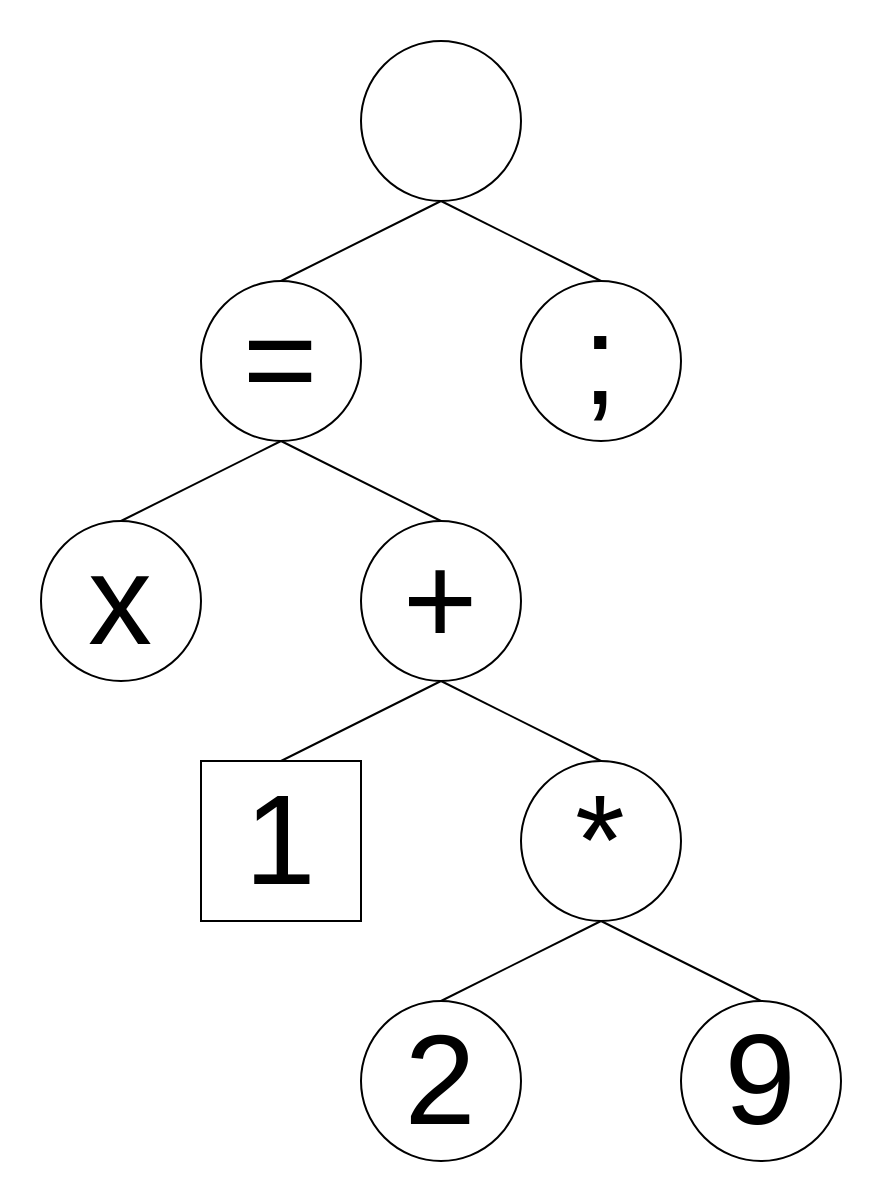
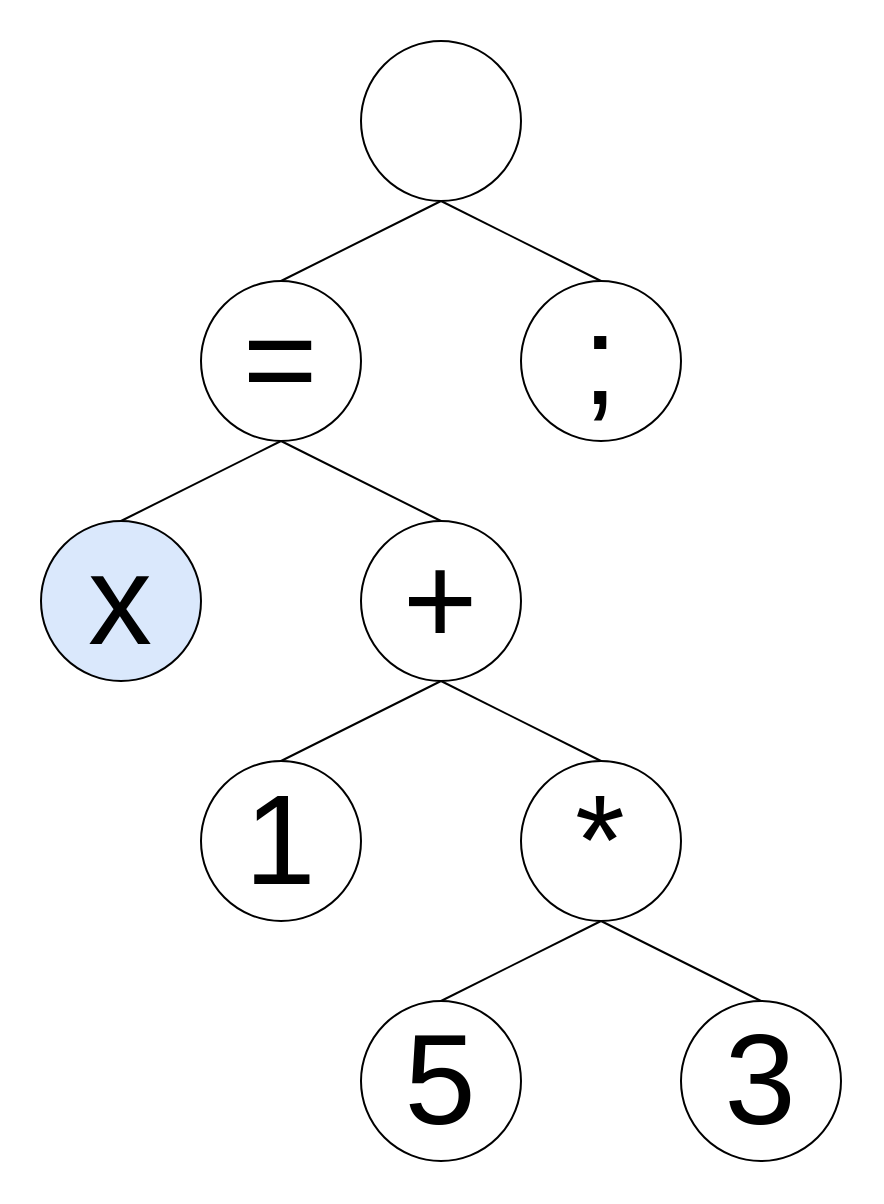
  <mxCell id="0" />
  <mxCell id="1" parent="0" />
- <mxCell id="2" value="x" style="ellipse;whiteSpace=wrap;html=1;fontSize=64;" vertex="1" parent="1"><mxGeometry x="20" y="260" width="80" height="80" as="geometry" /></mxCell>
+ <mxCell id="2" value="x" style="ellipse;whiteSpace=wrap;html=1;fontSize=64;fillColor=#dae8fc;" vertex="1" parent="1"><mxGeometry x="20" y="260" width="80" height="80" as="geometry" /></mxCell>
  <mxCell id="3" style="edgeStyle=none;html=1;exitX=0.5;exitY=1;exitDx=0;exitDy=0;entryX=0.5;entryY=0;entryDx=0;entryDy=0;fontSize=64;endArrow=none;endFill=0;" edge="1" parent="1" source="5" target="2"><mxGeometry relative="1" as="geometry" /></mxCell>
  <mxCell id="4" style="edgeStyle=none;html=1;exitX=0.5;exitY=1;exitDx=0;exitDy=0;entryX=0.5;entryY=0;entryDx=0;entryDy=0;fontSize=64;endArrow=none;endFill=0;" edge="1" parent="1" source="5" target="9"><mxGeometry relative="1" as="geometry" /></mxCell>
  <mxCell id="5" value="=" style="ellipse;whiteSpace=wrap;html=1;fontSize=64;" vertex="1" parent="1"><mxGeometry x="100" y="140" width="80" height="80" as="geometry" /></mxCell>
- <mxCell id="6" value="1" style="whiteSpace=wrap;html=1;fontSize=64;rounded=0;" vertex="1" parent="1"><mxGeometry x="100" y="380" width="80" height="80" as="geometry" /></mxCell>
+ <mxCell id="6" value="1" style="ellipse;whiteSpace=wrap;html=1;fontSize=64;" vertex="1" parent="1"><mxGeometry x="100" y="380" width="80" height="80" as="geometry" /></mxCell>
  <mxCell id="7" style="edgeStyle=none;html=1;exitX=0.5;exitY=1;exitDx=0;exitDy=0;entryX=0.5;entryY=0;entryDx=0;entryDy=0;fontSize=64;endArrow=none;endFill=0;" edge="1" parent="1" source="9" target="13"><mxGeometry relative="1" as="geometry" /></mxCell>
  <mxCell id="8" style="edgeStyle=none;html=1;exitX=0.5;exitY=1;exitDx=0;exitDy=0;entryX=0.5;entryY=0;entryDx=0;entryDy=0;fontSize=64;endArrow=none;endFill=0;" edge="1" parent="1" source="9" target="6"><mxGeometry relative="1" as="geometry" /></mxCell>
  <mxCell id="9" value="+" style="ellipse;whiteSpace=wrap;html=1;fontSize=64;" vertex="1" parent="1"><mxGeometry x="180" y="260" width="80" height="80" as="geometry" /></mxCell>
- <mxCell id="10" value="2" style="ellipse;whiteSpace=wrap;html=1;fontSize=64;" vertex="1" parent="1"><mxGeometry x="180" y="500" width="80" height="80" as="geometry" /></mxCell>
+ <mxCell id="10" value="5" style="ellipse;whiteSpace=wrap;html=1;fontSize=64;" vertex="1" parent="1"><mxGeometry x="180" y="500" width="80" height="80" as="geometry" /></mxCell>
  <mxCell id="11" style="edgeStyle=none;html=1;exitX=0.5;exitY=1;exitDx=0;exitDy=0;entryX=0.5;entryY=0;entryDx=0;entryDy=0;fontSize=64;endArrow=none;endFill=0;" edge="1" parent="1" source="13" target="10"><mxGeometry relative="1" as="geometry" /></mxCell>
  <mxCell id="12" style="edgeStyle=none;html=1;exitX=0.5;exitY=1;exitDx=0;exitDy=0;entryX=0.5;entryY=0;entryDx=0;entryDy=0;fontSize=64;endArrow=none;endFill=0;" edge="1" parent="1" source="13" target="14"><mxGeometry relative="1" as="geometry" /></mxCell>
  <mxCell id="13" value="*" style="ellipse;whiteSpace=wrap;html=1;fontSize=64;" vertex="1" parent="1"><mxGeometry x="260" y="380" width="80" height="80" as="geometry" /></mxCell>
- <mxCell id="14" value="9" style="ellipse;whiteSpace=wrap;html=1;fontSize=64;" vertex="1" parent="1"><mxGeometry x="340" y="500" width="80" height="80" as="geometry" /></mxCell>
+ <mxCell id="14" value="3" style="ellipse;whiteSpace=wrap;html=1;fontSize=64;" vertex="1" parent="1"><mxGeometry x="340" y="500" width="80" height="80" as="geometry" /></mxCell>
  <mxCell id="15" value=";" style="ellipse;whiteSpace=wrap;html=1;fontSize=64;" vertex="1" parent="1"><mxGeometry x="260" y="140" width="80" height="80" as="geometry" /></mxCell>
  <mxCell id="16" style="edgeStyle=none;html=1;exitX=0.5;exitY=1;exitDx=0;exitDy=0;entryX=0.5;entryY=0;entryDx=0;entryDy=0;fontSize=64;endArrow=none;endFill=0;" edge="1" parent="1" source="18" target="5"><mxGeometry relative="1" as="geometry" /></mxCell>
  <mxCell id="17" style="edgeStyle=none;html=1;exitX=0.5;exitY=1;exitDx=0;exitDy=0;entryX=0.5;entryY=0;entryDx=0;entryDy=0;fontSize=64;endArrow=none;endFill=0;" edge="1" parent="1" source="18" target="15"><mxGeometry relative="1" as="geometry" /></mxCell>
  <mxCell id="18" value="" style="ellipse;whiteSpace=wrap;html=1;fontSize=64;" vertex="1" parent="1"><mxGeometry x="180" y="20" width="80" height="80" as="geometry" /></mxCell>
